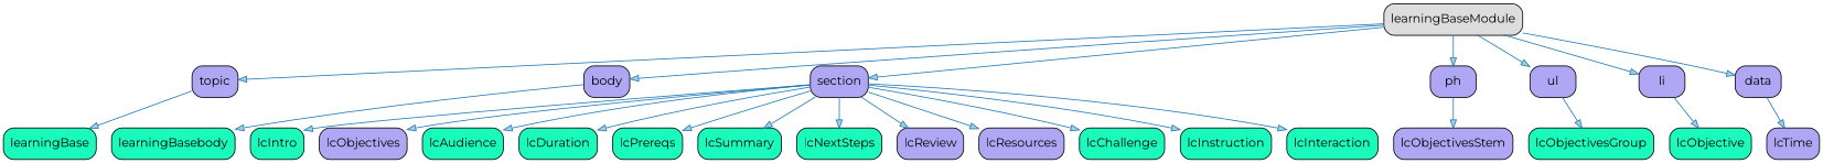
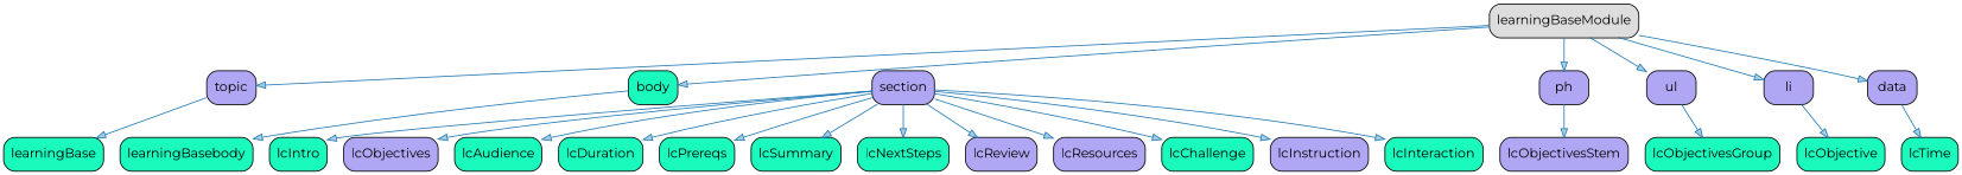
  strict digraph {
    fontname=Montserrat
    node [fillcolor="#1AFABC" fontname=Montserrat shape=Mrecord style=filled]
    edge [color="#1f78b4" fillcolor="#a6cee3" fontname=Montserrat]
    n1 [fillcolor="#DDDDDD" label=learningBaseModule]
    n2 [fillcolor="#AFA7F4" label=topic]
-   n3 [fillcolor="#AFA7F4" label=body]
+   n3 [label=body]
    n4 [fillcolor="#AFA7F4" label=section]
    n5 [fillcolor="#AFA7F4" label=ph]
    n6 [fillcolor="#AFA7F4" label=ul]
    n7 [fillcolor="#AFA7F4" label=li]
    n8 [fillcolor="#AFA7F4" label=data]
    n9 [label=learningBase]
    n10 [label=learningBasebody]
    n11 [label=lcIntro]
    n12 [fillcolor="#AFA7F4" label=lcObjectives]
    n13 [label=lcAudience]
    n14 [label=lcDuration]
    n15 [label=lcPrereqs]
    n16 [label=lcSummary]
    n17 [label=lcNextSteps]
    n18 [fillcolor="#AFA7F4" label=lcReview]
    n19 [fillcolor="#AFA7F4" label=lcResources]
    n20 [label=lcChallenge]
-   n21 [label=lcInstruction]
+   n21 [fillcolor="#AFA7F4" label=lcInstruction]
    n22 [label=lcInteraction]
    n23 [fillcolor="#AFA7F4" label=lcObjectivesStem]
    n24 [label=lcObjectivesGroup]
    n25 [label=lcObjective]
-   n26 [fillcolor="#AFA7F4" label=lcTime]
+   n26 [label=lcTime]
    n1 -> n2
    n1 -> n3
-   n1 -> n4
    n1 -> n5
    n1 -> n6
    n1 -> n7
    n1 -> n8
    n2 -> n9
    n3 -> n10
    n4 -> n11
    n4 -> n12
    n4 -> n13
    n4 -> n14
    n4 -> n15
    n4 -> n16
    n4 -> n17
    n4 -> n18
    n4 -> n19
    n4 -> n20
    n4 -> n21
    n4 -> n22
    n5 -> n23
    n6 -> n24
    n7 -> n25
    n8 -> n26
  }
